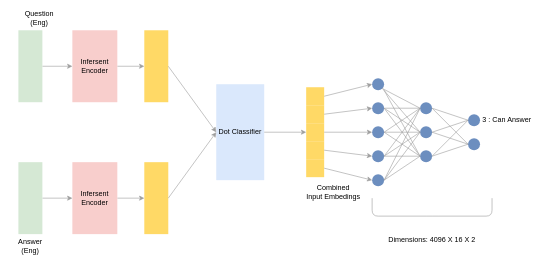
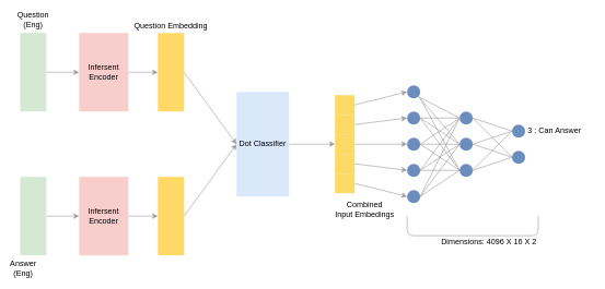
  <mxCell id="0" />
  <mxCell id="1" parent="0" />
  <mxCell id="2" value="" style="ellipse;whiteSpace=wrap;html=1;aspect=fixed;fillColor=#6C8EBF;strokeColor=none;" vertex="1" parent="1"><mxGeometry x="620" y="130" width="20" height="20" as="geometry" /></mxCell>
  <mxCell id="3" value="" style="ellipse;whiteSpace=wrap;html=1;aspect=fixed;fillColor=#6C8EBF;strokeColor=none;" vertex="1" parent="1"><mxGeometry x="620" y="170" width="20" height="20" as="geometry" /></mxCell>
  <mxCell id="4" value="" style="ellipse;whiteSpace=wrap;html=1;aspect=fixed;fillColor=#6C8EBF;strokeColor=none;" vertex="1" parent="1"><mxGeometry x="620" y="210" width="20" height="20" as="geometry" /></mxCell>
  <mxCell id="5" value="" style="ellipse;whiteSpace=wrap;html=1;aspect=fixed;fillColor=#6C8EBF;strokeColor=none;" vertex="1" parent="1"><mxGeometry x="620" y="250" width="20" height="20" as="geometry" /></mxCell>
  <mxCell id="6" value="" style="ellipse;whiteSpace=wrap;html=1;aspect=fixed;fillColor=#6C8EBF;strokeColor=none;" vertex="1" parent="1"><mxGeometry x="620" y="290" width="20" height="20" as="geometry" /></mxCell>
  <mxCell id="7" value="" style="ellipse;whiteSpace=wrap;html=1;aspect=fixed;fillColor=#6C8EBF;strokeColor=none;" vertex="1" parent="1"><mxGeometry x="700" y="170" width="20" height="20" as="geometry" /></mxCell>
  <mxCell id="8" value="" style="ellipse;whiteSpace=wrap;html=1;aspect=fixed;fillColor=#6C8EBF;strokeColor=none;" vertex="1" parent="1"><mxGeometry x="700" y="210" width="20" height="20" as="geometry" /></mxCell>
  <mxCell id="9" value="" style="ellipse;whiteSpace=wrap;html=1;aspect=fixed;fillColor=#6C8EBF;strokeColor=none;" vertex="1" parent="1"><mxGeometry x="780" y="190" width="20" height="20" as="geometry" /></mxCell>
  <mxCell id="10" value="" style="ellipse;whiteSpace=wrap;html=1;aspect=fixed;fillColor=#6C8EBF;strokeColor=none;" vertex="1" parent="1"><mxGeometry x="700" y="250" width="20" height="20" as="geometry" /></mxCell>
  <mxCell id="11" value="" style="endArrow=none;html=1;fillColor=#f5f5f5;strokeColor=#9C9C9C;exitX=1;exitY=1;exitDx=0;exitDy=0;entryX=0;entryY=0.5;entryDx=0;entryDy=0;" edge="1" parent="1" source="2" target="7"><mxGeometry width="50" height="50" relative="1" as="geometry"><mxPoint x="670" y="140" as="sourcePoint" /><mxPoint x="740" y="130" as="targetPoint" /></mxGeometry></mxCell>
  <mxCell id="12" value="" style="endArrow=none;html=1;fillColor=#f5f5f5;strokeColor=#9C9C9C;exitX=1;exitY=1;exitDx=0;exitDy=0;entryX=0;entryY=0.5;entryDx=0;entryDy=0;" edge="1" parent="1" source="2" target="8"><mxGeometry width="50" height="50" relative="1" as="geometry"><mxPoint x="640.071" y="167.071" as="sourcePoint" /><mxPoint x="675.929" y="192.929" as="targetPoint" /></mxGeometry></mxCell>
  <mxCell id="13" value="" style="endArrow=none;html=1;fillColor=#f5f5f5;strokeColor=#9C9C9C;entryX=0;entryY=0.5;entryDx=0;entryDy=0;exitX=1;exitY=0.5;exitDx=0;exitDy=0;" edge="1" parent="1" source="3" target="7"><mxGeometry width="50" height="50" relative="1" as="geometry"><mxPoint x="650" y="187" as="sourcePoint" /><mxPoint x="675.929" y="209.929" as="targetPoint" /></mxGeometry></mxCell>
  <mxCell id="14" value="" style="endArrow=none;html=1;fillColor=#f5f5f5;strokeColor=#9C9C9C;entryX=0;entryY=0.5;entryDx=0;entryDy=0;exitX=1;exitY=0.5;exitDx=0;exitDy=0;" edge="1" parent="1" source="3" target="8"><mxGeometry width="50" height="50" relative="1" as="geometry"><mxPoint x="680" y="210" as="sourcePoint" /><mxPoint x="712.929" y="212.929" as="targetPoint" /></mxGeometry></mxCell>
  <mxCell id="15" value="" style="endArrow=none;html=1;fillColor=#f5f5f5;strokeColor=#9C9C9C;entryX=0;entryY=0.5;entryDx=0;entryDy=0;exitX=1;exitY=0.5;exitDx=0;exitDy=0;" edge="1" parent="1" source="3" target="10"><mxGeometry width="50" height="50" relative="1" as="geometry"><mxPoint x="650" y="190" as="sourcePoint" /><mxPoint x="720" y="200" as="targetPoint" /></mxGeometry></mxCell>
  <mxCell id="16" value="" style="endArrow=none;html=1;fillColor=#f5f5f5;strokeColor=#9C9C9C;entryX=0;entryY=0.5;entryDx=0;entryDy=0;exitX=1;exitY=0.5;exitDx=0;exitDy=0;" edge="1" parent="1" source="4" target="8"><mxGeometry width="50" height="50" relative="1" as="geometry"><mxPoint x="660" y="200" as="sourcePoint" /><mxPoint x="730" y="210" as="targetPoint" /></mxGeometry></mxCell>
  <mxCell id="17" value="" style="endArrow=none;html=1;fillColor=#f5f5f5;strokeColor=#9C9C9C;entryX=0;entryY=0.5;entryDx=0;entryDy=0;" edge="1" parent="1" target="7"><mxGeometry width="50" height="50" relative="1" as="geometry"><mxPoint x="640" y="220" as="sourcePoint" /><mxPoint x="740" y="220" as="targetPoint" /></mxGeometry></mxCell>
  <mxCell id="18" value="" style="endArrow=none;html=1;fillColor=#f5f5f5;strokeColor=#9C9C9C;entryX=0;entryY=0.5;entryDx=0;entryDy=0;exitX=1;exitY=0.5;exitDx=0;exitDy=0;" edge="1" parent="1" source="4" target="10"><mxGeometry width="50" height="50" relative="1" as="geometry"><mxPoint x="680" y="220" as="sourcePoint" /><mxPoint x="750" y="230" as="targetPoint" /></mxGeometry></mxCell>
  <mxCell id="19" value="" style="endArrow=none;html=1;fillColor=#f5f5f5;strokeColor=#9C9C9C;entryX=0;entryY=0.5;entryDx=0;entryDy=0;" edge="1" parent="1" target="10"><mxGeometry width="50" height="50" relative="1" as="geometry"><mxPoint x="640" y="150" as="sourcePoint" /><mxPoint x="760" y="240" as="targetPoint" /></mxGeometry></mxCell>
  <mxCell id="20" value="" style="endArrow=none;html=1;fillColor=#f5f5f5;strokeColor=#9C9C9C;exitX=1;exitY=0.5;exitDx=0;exitDy=0;entryX=0;entryY=0.5;entryDx=0;entryDy=0;" edge="1" parent="1" source="5" target="7"><mxGeometry width="50" height="50" relative="1" as="geometry"><mxPoint x="720" y="260" as="sourcePoint" /><mxPoint x="710" y="140" as="targetPoint" /></mxGeometry></mxCell>
  <mxCell id="21" value="" style="endArrow=none;html=1;fillColor=#f5f5f5;strokeColor=#9C9C9C;entryX=0;entryY=0.5;entryDx=0;entryDy=0;" edge="1" parent="1" target="8"><mxGeometry width="50" height="50" relative="1" as="geometry"><mxPoint x="640" y="260" as="sourcePoint" /><mxPoint x="710" y="190" as="targetPoint" /></mxGeometry></mxCell>
  <mxCell id="22" value="" style="endArrow=none;html=1;fillColor=#f5f5f5;strokeColor=#9C9C9C;entryX=0;entryY=0.5;entryDx=0;entryDy=0;" edge="1" parent="1" target="10"><mxGeometry width="50" height="50" relative="1" as="geometry"><mxPoint x="640" y="260" as="sourcePoint" /><mxPoint x="810" y="290" as="targetPoint" /></mxGeometry></mxCell>
  <mxCell id="23" value="" style="endArrow=none;html=1;fillColor=#f5f5f5;strokeColor=#9C9C9C;entryX=0;entryY=0.5;entryDx=0;entryDy=0;exitX=1;exitY=0.5;exitDx=0;exitDy=0;" edge="1" parent="1" source="6" target="7"><mxGeometry width="50" height="50" relative="1" as="geometry"><mxPoint x="760" y="300" as="sourcePoint" /><mxPoint x="830" y="310" as="targetPoint" /></mxGeometry></mxCell>
  <mxCell id="24" value="" style="endArrow=none;html=1;fillColor=#f5f5f5;strokeColor=#9C9C9C;entryX=0;entryY=0.5;entryDx=0;entryDy=0;exitX=1;exitY=0.5;exitDx=0;exitDy=0;" edge="1" parent="1" source="6" target="8"><mxGeometry width="50" height="50" relative="1" as="geometry"><mxPoint x="770" y="310" as="sourcePoint" /><mxPoint x="840" y="320" as="targetPoint" /></mxGeometry></mxCell>
  <mxCell id="25" value="" style="endArrow=none;html=1;fillColor=#f5f5f5;strokeColor=#9C9C9C;entryX=0;entryY=0.5;entryDx=0;entryDy=0;" edge="1" parent="1" target="10"><mxGeometry width="50" height="50" relative="1" as="geometry"><mxPoint x="640" y="300" as="sourcePoint" /><mxPoint x="850" y="330" as="targetPoint" /></mxGeometry></mxCell>
  <mxCell id="26" value="" style="ellipse;whiteSpace=wrap;html=1;aspect=fixed;fillColor=#6C8EBF;strokeColor=none;" vertex="1" parent="1"><mxGeometry x="780" y="230" width="20" height="20" as="geometry" /></mxCell>
  <mxCell id="27" value="" style="endArrow=none;html=1;fillColor=#f5f5f5;strokeColor=#9C9C9C;entryX=0;entryY=0.5;entryDx=0;entryDy=0;exitX=1;exitY=0.5;exitDx=0;exitDy=0;" edge="1" parent="1" source="7" target="9"><mxGeometry width="50" height="50" relative="1" as="geometry"><mxPoint x="690" y="370" as="sourcePoint" /><mxPoint x="760" y="330" as="targetPoint" /></mxGeometry></mxCell>
  <mxCell id="28" value="" style="endArrow=none;html=1;fillColor=#f5f5f5;strokeColor=#9C9C9C;entryX=0;entryY=0.5;entryDx=0;entryDy=0;exitX=1;exitY=0.5;exitDx=0;exitDy=0;" edge="1" parent="1" source="7" target="26"><mxGeometry width="50" height="50" relative="1" as="geometry"><mxPoint x="660" y="320" as="sourcePoint" /><mxPoint x="730" y="280" as="targetPoint" /></mxGeometry></mxCell>
  <mxCell id="29" value="" style="endArrow=none;html=1;fillColor=#f5f5f5;strokeColor=#9C9C9C;entryX=0;entryY=0.5;entryDx=0;entryDy=0;exitX=1;exitY=0.5;exitDx=0;exitDy=0;" edge="1" parent="1" source="8" target="9"><mxGeometry width="50" height="50" relative="1" as="geometry"><mxPoint x="670" y="330" as="sourcePoint" /><mxPoint x="740" y="290" as="targetPoint" /></mxGeometry></mxCell>
  <mxCell id="30" value="" style="endArrow=none;html=1;fillColor=#f5f5f5;strokeColor=#9C9C9C;entryX=0;entryY=0.5;entryDx=0;entryDy=0;exitX=1;exitY=0.5;exitDx=0;exitDy=0;" edge="1" parent="1" source="8" target="26"><mxGeometry width="50" height="50" relative="1" as="geometry"><mxPoint x="680" y="340" as="sourcePoint" /><mxPoint x="750" y="300" as="targetPoint" /></mxGeometry></mxCell>
  <mxCell id="31" value="" style="endArrow=none;html=1;fillColor=#f5f5f5;strokeColor=#9C9C9C;entryX=0;entryY=0.5;entryDx=0;entryDy=0;exitX=1;exitY=0.5;exitDx=0;exitDy=0;" edge="1" parent="1" source="10" target="9"><mxGeometry width="50" height="50" relative="1" as="geometry"><mxPoint x="690" y="350" as="sourcePoint" /><mxPoint x="760" y="310" as="targetPoint" /></mxGeometry></mxCell>
  <mxCell id="32" value="" style="endArrow=none;html=1;fillColor=#f5f5f5;strokeColor=#9C9C9C;exitX=1;exitY=0.5;exitDx=0;exitDy=0;entryX=0;entryY=0.5;entryDx=0;entryDy=0;" edge="1" parent="1" source="10" target="26"><mxGeometry width="50" height="50" relative="1" as="geometry"><mxPoint x="700" y="360" as="sourcePoint" /><mxPoint x="770" y="240" as="targetPoint" /></mxGeometry></mxCell>
  <mxCell id="33" value="" style="rounded=0;whiteSpace=wrap;html=1;strokeColor=none;fillColor=#FFD966;" vertex="1" parent="1"><mxGeometry x="240" y="50" width="40" height="120" as="geometry" /></mxCell>
  <mxCell id="34" value="" style="rounded=0;whiteSpace=wrap;html=1;strokeColor=none;fillColor=#FFD966;" vertex="1" parent="1"><mxGeometry x="240" y="270" width="40" height="120" as="geometry" /></mxCell>
+ <mxCell id="35" value="Question Embedding" style="text;html=1;strokeColor=none;fillColor=none;align=center;verticalAlign=middle;whiteSpace=wrap;rounded=0;" vertex="1" parent="1"><mxGeometry x="200" y="30" width="120" height="20" as="geometry" /></mxCell>
  <mxCell id="36" value="" style="rounded=0;whiteSpace=wrap;html=1;strokeColor=none;fillColor=#dae8fc;" vertex="1" parent="1"><mxGeometry x="360" y="140" width="80" height="160" as="geometry" /></mxCell>
  <mxCell id="37" value="Dot Classifier" style="text;html=1;strokeColor=none;fillColor=none;align=center;verticalAlign=middle;whiteSpace=wrap;rounded=0;" vertex="1" parent="1"><mxGeometry x="360" y="185" width="80" height="70" as="geometry" /></mxCell>
  <mxCell id="38" value="" style="endArrow=classic;html=1;strokeColor=#9C9C9C;exitX=1;exitY=0.5;exitDx=0;exitDy=0;entryX=0;entryY=0.5;entryDx=0;entryDy=0;" edge="1" parent="1" source="34" target="37"><mxGeometry width="50" height="50" relative="1" as="geometry"><mxPoint x="210" y="490" as="sourcePoint" /><mxPoint x="260" y="440" as="targetPoint" /></mxGeometry></mxCell>
  <mxCell id="39" value="" style="endArrow=classic;html=1;strokeColor=#9C9C9C;exitX=1;exitY=0.5;exitDx=0;exitDy=0;entryX=0;entryY=0.5;entryDx=0;entryDy=0;" edge="1" parent="1" source="33" target="37"><mxGeometry width="50" height="50" relative="1" as="geometry"><mxPoint x="110" y="340" as="sourcePoint" /><mxPoint x="160" y="245" as="targetPoint" /></mxGeometry></mxCell>
  <mxCell id="40" value="" style="rounded=0;whiteSpace=wrap;html=1;strokeColor=none;fillColor=#FFD966;" vertex="1" parent="1"><mxGeometry x="510" y="145" width="30" height="30" as="geometry" /></mxCell>
  <mxCell id="41" value="" style="rounded=0;whiteSpace=wrap;html=1;strokeColor=none;fillColor=#FFD966;" vertex="1" parent="1"><mxGeometry x="510" y="175" width="30" height="30" as="geometry" /></mxCell>
  <mxCell id="42" value="" style="rounded=0;whiteSpace=wrap;html=1;strokeColor=none;fillColor=#FFD966;" vertex="1" parent="1"><mxGeometry x="510" y="205" width="30" height="30" as="geometry" /></mxCell>
  <mxCell id="43" value="" style="rounded=0;whiteSpace=wrap;html=1;strokeColor=none;fillColor=#FFD966;" vertex="1" parent="1"><mxGeometry x="510" y="235" width="30" height="30" as="geometry" /></mxCell>
  <mxCell id="44" value="" style="rounded=0;whiteSpace=wrap;html=1;strokeColor=none;fillColor=#FFD966;" vertex="1" parent="1"><mxGeometry x="510" y="265" width="30" height="30" as="geometry" /></mxCell>
  <mxCell id="45" value="" style="endArrow=classic;html=1;strokeColor=#9C9C9C;exitX=1;exitY=0.5;exitDx=0;exitDy=0;entryX=0;entryY=0.5;entryDx=0;entryDy=0;" edge="1" parent="1" source="37" target="42"><mxGeometry width="50" height="50" relative="1" as="geometry"><mxPoint x="430" y="215" as="sourcePoint" /><mxPoint x="510" y="215" as="targetPoint" /></mxGeometry></mxCell>
  <mxCell id="46" value="" style="endArrow=classic;html=1;strokeColor=#9C9C9C;exitX=1;exitY=0.5;exitDx=0;exitDy=0;entryX=0;entryY=0.5;entryDx=0;entryDy=0;" edge="1" parent="1" source="40" target="2"><mxGeometry width="50" height="50" relative="1" as="geometry"><mxPoint x="530" y="159.5" as="sourcePoint" /><mxPoint x="620" y="159.5" as="targetPoint" /></mxGeometry></mxCell>
  <mxCell id="47" value="" style="endArrow=classic;html=1;strokeColor=#9C9C9C;exitX=1;exitY=0.5;exitDx=0;exitDy=0;entryX=0;entryY=0.5;entryDx=0;entryDy=0;" edge="1" parent="1" source="41" target="3"><mxGeometry width="50" height="50" relative="1" as="geometry"><mxPoint x="550" y="165" as="sourcePoint" /><mxPoint x="630" y="150" as="targetPoint" /></mxGeometry></mxCell>
  <mxCell id="48" value="" style="endArrow=classic;html=1;strokeColor=#9C9C9C;exitX=1;exitY=0.5;exitDx=0;exitDy=0;entryX=0;entryY=0.5;entryDx=0;entryDy=0;" edge="1" parent="1" source="42" target="4"><mxGeometry width="50" height="50" relative="1" as="geometry"><mxPoint x="560" y="175" as="sourcePoint" /><mxPoint x="640" y="160" as="targetPoint" /></mxGeometry></mxCell>
  <mxCell id="49" value="" style="endArrow=classic;html=1;strokeColor=#9C9C9C;exitX=1;exitY=0.5;exitDx=0;exitDy=0;entryX=0;entryY=0.5;entryDx=0;entryDy=0;" edge="1" parent="1" source="43" target="5"><mxGeometry width="50" height="50" relative="1" as="geometry"><mxPoint x="570" y="185" as="sourcePoint" /><mxPoint x="650" y="170" as="targetPoint" /></mxGeometry></mxCell>
  <mxCell id="50" value="" style="endArrow=classic;html=1;strokeColor=#9C9C9C;exitX=1;exitY=0.5;exitDx=0;exitDy=0;entryX=0;entryY=0.5;entryDx=0;entryDy=0;" edge="1" parent="1" source="44" target="6"><mxGeometry width="50" height="50" relative="1" as="geometry"><mxPoint x="580" y="195" as="sourcePoint" /><mxPoint x="660" y="180" as="targetPoint" /></mxGeometry></mxCell>
  <mxCell id="51" value="Combined &lt;br&gt;Input Embedings" style="text;html=1;align=center;verticalAlign=middle;resizable=0;points=[];;autosize=1;" vertex="1" parent="1"><mxGeometry x="500" y="305" width="110" height="30" as="geometry" /></mxCell>
  <mxCell id="52" value="" style="endArrow=none;html=1;strokeColor=#9C9C9C;" edge="1" parent="1"><mxGeometry width="50" height="50" relative="1" as="geometry"><mxPoint x="620" y="330" as="sourcePoint" /><mxPoint x="820" y="330" as="targetPoint" /><Array as="points"><mxPoint x="620" y="360" /><mxPoint x="720" y="360" /><mxPoint x="820" y="360" /></Array></mxGeometry></mxCell>
- <mxCell id="53" value="Dimensions: 4096 X 16 X 2" style="text;html=1;strokeColor=none;fillColor=none;align=center;verticalAlign=middle;whiteSpace=wrap;rounded=0;" vertex="1" parent="1"><mxGeometry x="620" y="390" width="200" height="20" as="geometry" /></mxCell>
+ <mxCell id="53" value="Dimensions: 4096 X 16 X 2" style="text;html=1;strokeColor=none;fillColor=none;align=center;verticalAlign=middle;whiteSpace=wrap;rounded=0;" vertex="1" parent="1"><mxGeometry x="645" y="360" width="200" height="20" as="geometry" /></mxCell>
  <mxCell id="54" style="edgeStyle=orthogonalEdgeStyle;rounded=0;orthogonalLoop=1;jettySize=auto;html=1;exitX=0;exitY=0.5;exitDx=0;exitDy=0;entryX=0;entryY=0.5;entryDx=0;entryDy=0;strokeColor=#9C9C9C;" edge="1" parent="1" source="55" target="57"><mxGeometry relative="1" as="geometry" /></mxCell>
  <mxCell id="55" value="" style="rounded=0;whiteSpace=wrap;html=1;strokeColor=none;fillColor=#d5e8d4;direction=west;" vertex="1" parent="1"><mxGeometry x="30" y="50" width="40" height="120" as="geometry" /></mxCell>
  <mxCell id="56" style="edgeStyle=orthogonalEdgeStyle;rounded=0;orthogonalLoop=1;jettySize=auto;html=1;exitX=1;exitY=0.5;exitDx=0;exitDy=0;strokeColor=#9C9C9C;" edge="1" parent="1" source="57" target="33"><mxGeometry relative="1" as="geometry" /></mxCell>
  <mxCell id="57" value="Infersent Encoder" style="rounded=0;whiteSpace=wrap;html=1;strokeColor=none;fillColor=#f8cecc;" vertex="1" parent="1"><mxGeometry x="120" y="50" width="75" height="120" as="geometry" /></mxCell>
  <mxCell id="58" style="edgeStyle=orthogonalEdgeStyle;rounded=0;orthogonalLoop=1;jettySize=auto;html=1;exitX=0;exitY=0.5;exitDx=0;exitDy=0;strokeColor=#9C9C9C;" edge="1" parent="1" source="59" target="61"><mxGeometry relative="1" as="geometry" /></mxCell>
  <mxCell id="59" value="" style="rounded=0;whiteSpace=wrap;html=1;strokeColor=none;fillColor=#d5e8d4;direction=west;" vertex="1" parent="1"><mxGeometry x="30" y="270" width="40" height="120" as="geometry" /></mxCell>
  <mxCell id="60" style="edgeStyle=orthogonalEdgeStyle;rounded=0;orthogonalLoop=1;jettySize=auto;html=1;exitX=1;exitY=0.5;exitDx=0;exitDy=0;entryX=0;entryY=0.5;entryDx=0;entryDy=0;strokeColor=#9C9C9C;" edge="1" parent="1" source="61" target="34"><mxGeometry relative="1" as="geometry" /></mxCell>
  <mxCell id="61" value="Infersent Encoder" style="rounded=0;whiteSpace=wrap;html=1;strokeColor=none;fillColor=#f8cecc;" vertex="1" parent="1"><mxGeometry x="120" y="270" width="75" height="120" as="geometry" /></mxCell>
- <mxCell id="62" value="Question (Eng)" style="text;html=1;strokeColor=none;fillColor=none;align=center;verticalAlign=middle;whiteSpace=wrap;rounded=0;" vertex="1" parent="1"><mxGeometry x="35" y="20" width="60" height="20" as="geometry" /></mxCell>
- <mxCell id="63" value="Answer&lt;br&gt;(Eng)" style="text;html=1;strokeColor=none;fillColor=none;align=center;verticalAlign=middle;whiteSpace=wrap;rounded=0;" vertex="1" parent="1"><mxGeometry y="400" width="60" height="20" as="geometry" x="20" /></mxCell>
+ <mxCell id="62" value="Question (Eng)" style="text;html=1;strokeColor=none;fillColor=none;align=center;verticalAlign=middle;whiteSpace=wrap;rounded=0;" vertex="1" parent="1"><mxGeometry y="20" width="60" height="20" as="geometry" x="20" /></mxCell>
+ <mxCell id="63" value="Answer&lt;br&gt;(Eng)" style="text;html=1;strokeColor=none;fillColor=none;align=center;verticalAlign=middle;whiteSpace=wrap;rounded=0;" vertex="1" parent="1"><mxGeometry x="5" y="400" width="60" height="20" as="geometry" /></mxCell>
  <mxCell id="64" value="3 : Can Answer" style="text;html=1;strokeColor=none;fillColor=none;align=center;verticalAlign=middle;whiteSpace=wrap;rounded=0;" vertex="1" parent="1"><mxGeometry x="790" y="190" width="110" height="20" as="geometry" /></mxCell>
